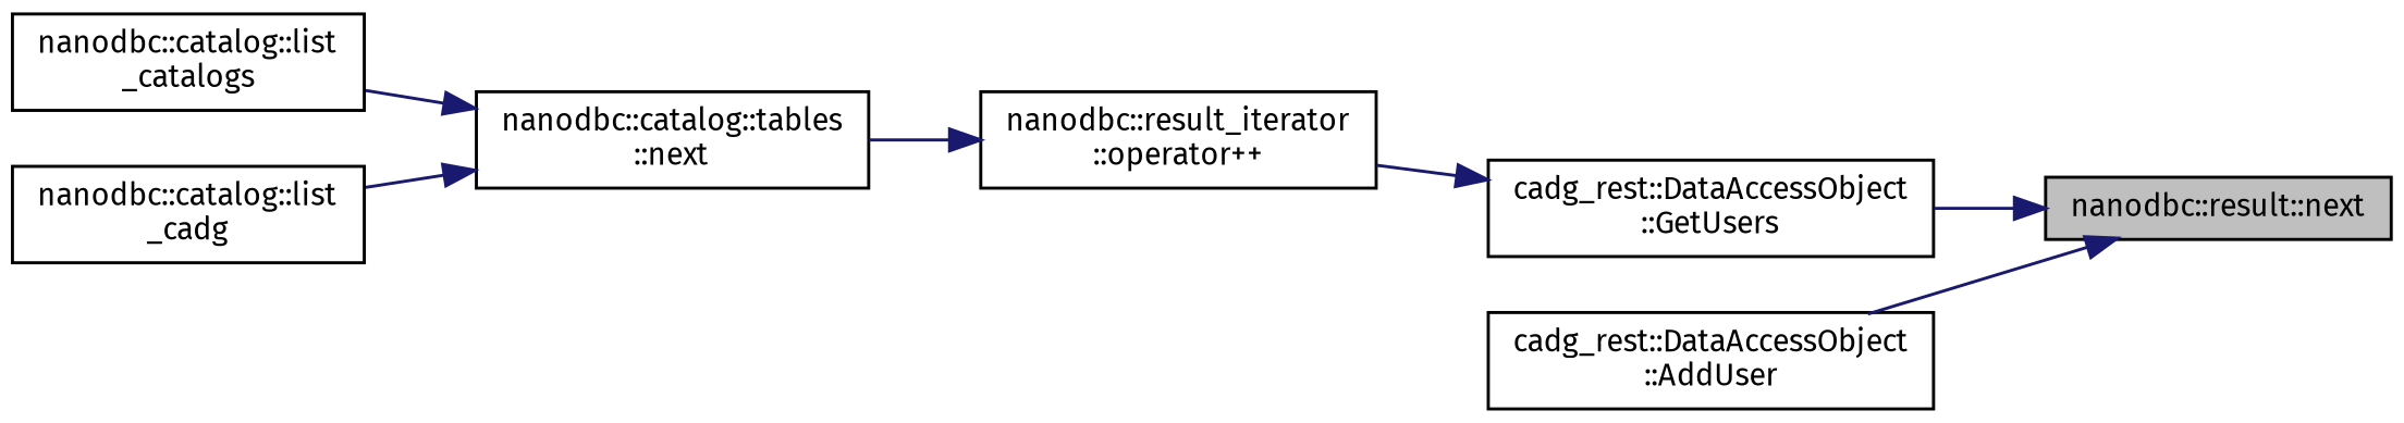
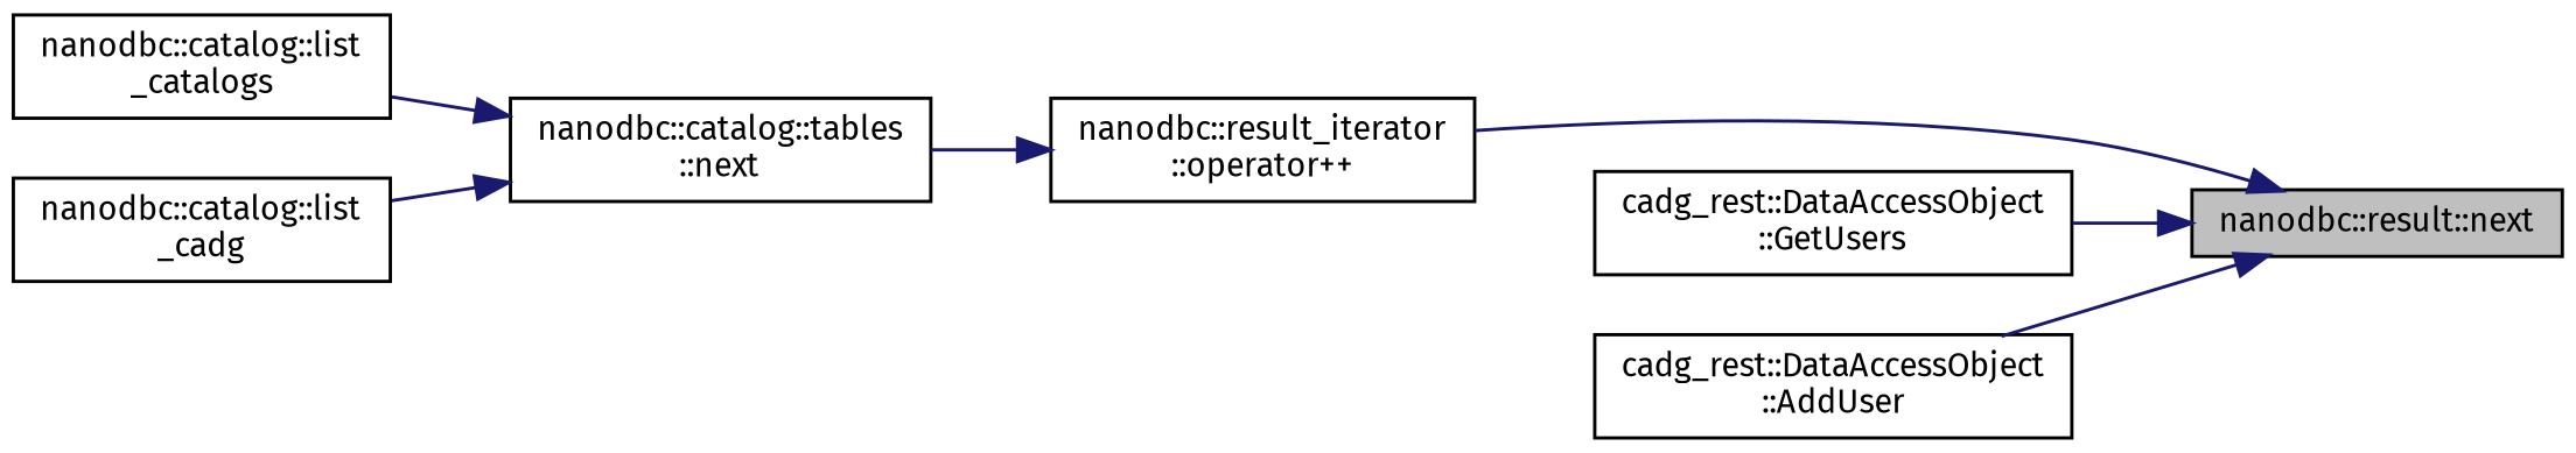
  digraph {
    fontname="Fira Sans"
    rankdir=RL
    node [color=black fillcolor=white fontname="Fira Sans" fontsize=10 shape=record style=filled]
    edge [color=midnightblue dir=back fontname="Fira Sans" fontsize=10 labelfontname=Helvetica labelfontsize=10 style=solid]
    n1 [fillcolor=grey75 fontcolor=black height=0.2 label="nanodbc::result::next" width=0.4]
    n2 [height=0.2 label="nanodbc::result_iterator\l::operator++" width=0.4]
    n3 [height=0.2 label="cadg_rest::DataAccessObject\l::GetUsers" width=0.4]
    n4 [height=0.2 label="cadg_rest::DataAccessObject\l::AddUser" width=0.4]
    n5 [height=0.2 label="nanodbc::catalog::tables\l::next" width=0.4]
    n6 [height=0.2 label="nanodbc::catalog::list\l_catalogs" width=0.4]
    n7 [height=0.2 label="nanodbc::catalog::list\l_cadg" width=0.4]
-   n3 -> n2
+   n1 -> n2
    n1 -> n3
    n1 -> n4
    n2 -> n5
    n5 -> n6
    n5 -> n7
  }
